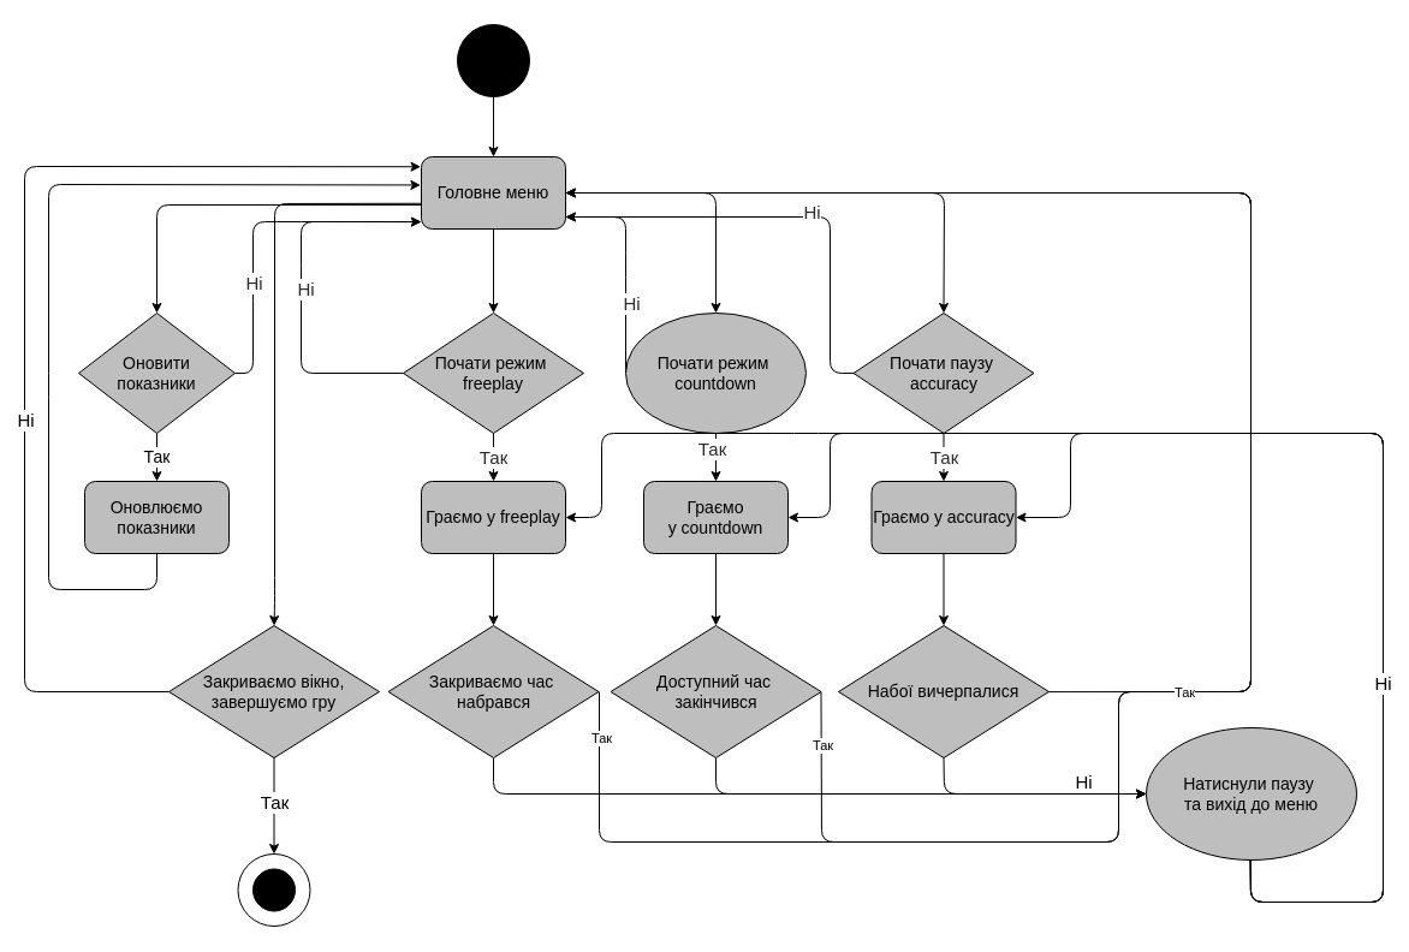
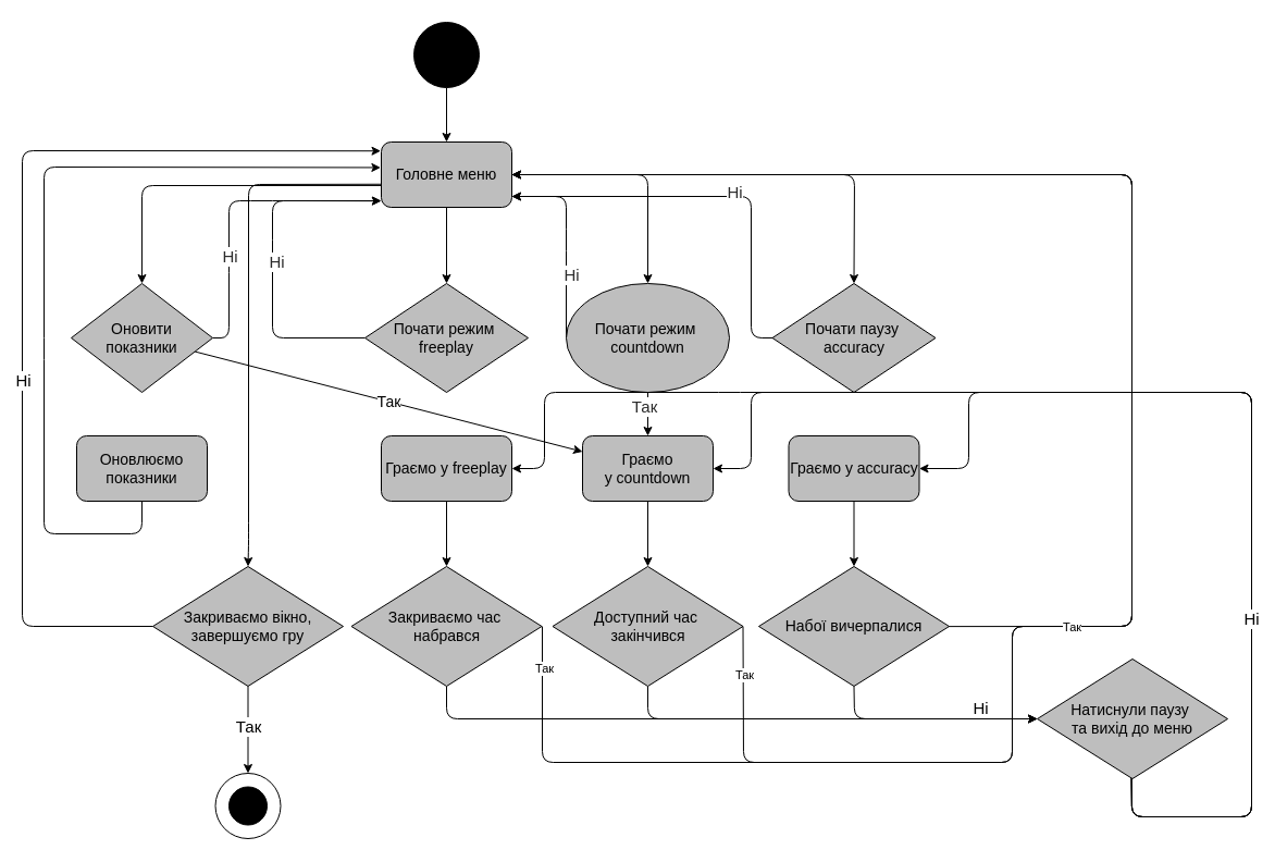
  <mxCell id="0" />
  <mxCell id="1" parent="0" />
  <mxCell id="2" style="edgeStyle=none;html=1;exitX=0.5;exitY=1;exitDx=0;exitDy=0;entryX=0.5;entryY=0;entryDx=0;entryDy=0;labelBackgroundColor=#FFFFFF;strokeColor=#000000;fontSize=15;fontColor=#2b2b2b;" parent="1" target="7" edge="1"><mxGeometry relative="1" as="geometry"><mxPoint x="410" y="80" as="sourcePoint" /></mxGeometry></mxCell>
  <mxCell id="3" style="edgeStyle=none;html=1;exitX=0.5;exitY=1;exitDx=0;exitDy=0;entryX=0.5;entryY=0;entryDx=0;entryDy=0;labelBackgroundColor=#FFFFFF;strokeColor=#000000;fontSize=15;fontColor=#2b2b2b;" parent="1" source="7" target="18" edge="1"><mxGeometry relative="1" as="geometry" /></mxCell>
  <mxCell id="4" style="edgeStyle=none;html=1;exitX=1;exitY=0.5;exitDx=0;exitDy=0;entryX=0.5;entryY=0;entryDx=0;entryDy=0;labelBackgroundColor=#FFFFFF;strokeColor=#000000;fontSize=15;fontColor=#2b2b2b;" parent="1" source="7" target="25" edge="1"><mxGeometry relative="1" as="geometry"><Array as="points"><mxPoint x="595" y="160" /></Array></mxGeometry></mxCell>
  <mxCell id="5" style="edgeStyle=none;html=1;exitX=1;exitY=0.5;exitDx=0;exitDy=0;entryX=0.5;entryY=0;entryDx=0;entryDy=0;labelBackgroundColor=#FFFFFF;strokeColor=#000000;fontSize=15;fontColor=#2b2b2b;" parent="1" source="7" target="31" edge="1"><mxGeometry relative="1" as="geometry"><Array as="points"><mxPoint x="785" y="160" /></Array></mxGeometry></mxCell>
  <mxCell id="6" style="edgeStyle=none;html=1;exitX=0.005;exitY=0.646;exitDx=0;exitDy=0;entryX=0.5;entryY=0;entryDx=0;entryDy=0;labelBackgroundColor=#FFFFFF;strokeColor=#000000;fontSize=15;fontColor=#000000;exitPerimeter=0;" parent="1" source="7" target="52" edge="1"><mxGeometry relative="1" as="geometry"><Array as="points"><mxPoint x="228" y="169" /><mxPoint x="228" y="490" /><mxPoint x="228" y="500" /></Array></mxGeometry></mxCell>
  <mxCell id="7" value="&lt;font style=&quot;font-size: 14px;&quot;&gt;Головне меню&lt;/font&gt;" style="rounded=1;whiteSpace=wrap;html=1;fontColor=#000000;fillColor=#bebebe;" parent="1" vertex="1"><mxGeometry x="350" y="130" width="120" height="60" as="geometry" /></mxCell>
  <mxCell id="8" style="edgeStyle=none;html=1;exitX=0.5;exitY=1;exitDx=0;exitDy=0;entryX=-0.005;entryY=0.391;entryDx=0;entryDy=0;labelBackgroundColor=#FFFFFF;strokeColor=#000000;fontSize=15;fontColor=#2b2b2b;entryPerimeter=0;" parent="1" source="9" target="7" edge="1"><mxGeometry relative="1" as="geometry"><Array as="points"><mxPoint x="130" y="490" /><mxPoint x="40" y="490" /><mxPoint x="40" y="320" /><mxPoint x="40" y="153" /></Array></mxGeometry></mxCell>
  <mxCell id="9" value="&lt;font style=&quot;font-size: 14px;&quot;&gt;Оновлюємо показники&lt;/font&gt;" style="rounded=1;whiteSpace=wrap;html=1;fontColor=#000000;fillColor=#bebebe;" parent="1" vertex="1"><mxGeometry x="70" y="400" width="120" height="60" as="geometry" /></mxCell>
  <mxCell id="10" style="edgeStyle=none;html=1;exitX=1;exitY=0.5;exitDx=0;exitDy=0;fontSize=14;fontColor=#000000;strokeColor=#000000;entryX=-0.002;entryY=0.903;entryDx=0;entryDy=0;entryPerimeter=0;" parent="1" source="13" target="7" edge="1"><mxGeometry relative="1" as="geometry"><mxPoint x="350" y="180" as="targetPoint" /><Array as="points"><mxPoint x="210" y="310" /><mxPoint x="210" y="240" /><mxPoint x="210" y="184" /><mxPoint x="240" y="184" /><mxPoint x="270" y="184" /></Array></mxGeometry></mxCell>
  <mxCell id="11" value="&lt;span style=&quot;background-color: rgb(255, 255, 255);&quot;&gt;Ні&lt;/span&gt;" style="edgeLabel;html=1;align=center;verticalAlign=middle;resizable=0;points=[];fontSize=15;fontColor=#2b2b2b;" parent="10" vertex="1" connectable="0"><mxGeometry x="-0.081" y="1" relative="1" as="geometry"><mxPoint x="1" y="38" as="offset" /></mxGeometry></mxCell>
- <mxCell id="12" value="&lt;span style=&quot;background-color: rgb(255, 255, 255);&quot;&gt;Так&lt;/span&gt;" style="edgeStyle=none;html=1;entryX=0.5;entryY=0;entryDx=0;entryDy=0;strokeColor=#000000;fontSize=14;fontColor=#000000;" parent="1" source="13" target="9" edge="1"><mxGeometry relative="1" as="geometry" /></mxCell>
+ <mxCell id="12" value="&lt;span style=&quot;background-color: rgb(255, 255, 255);&quot;&gt;Так&lt;/span&gt;" style="edgeStyle=none;html=1;strokeColor=#000000;fontSize=14;fontColor=#000000;" parent="1" source="13" target="27" edge="1"><mxGeometry relative="1" as="geometry" /></mxCell>
  <mxCell id="13" value="Оновити&lt;br&gt;показники" style="rhombus;whiteSpace=wrap;html=1;fontSize=14;fontColor=#000000;fillColor=#bebebe;" parent="1" vertex="1"><mxGeometry x="65" y="260" width="130" height="100" as="geometry" /></mxCell>
  <mxCell id="14" value="" style="endArrow=classic;html=1;fontSize=14;fontColor=#000000;exitX=0.002;exitY=0.666;exitDx=0;exitDy=0;entryX=0.5;entryY=0;entryDx=0;entryDy=0;strokeColor=#000000;exitPerimeter=0;" parent="1" source="7" target="13" edge="1"><mxGeometry width="50" height="50" relative="1" as="geometry"><mxPoint x="400" y="340" as="sourcePoint" /><mxPoint x="450" y="290" as="targetPoint" /><Array as="points"><mxPoint x="130" y="170" /></Array></mxGeometry></mxCell>
- <mxCell id="15" value="Так" style="edgeStyle=none;html=1;exitX=0.5;exitY=1;exitDx=0;exitDy=0;entryX=0.5;entryY=0;entryDx=0;entryDy=0;labelBackgroundColor=#FFFFFF;strokeColor=#000000;fontSize=15;fontColor=#2b2b2b;" parent="1" source="18" target="20" edge="1"><mxGeometry relative="1" as="geometry" /></mxCell>
  <mxCell id="16" style="edgeStyle=none;html=1;labelBackgroundColor=#FFFFFF;strokeColor=#000000;fontSize=15;fontColor=#2b2b2b;exitX=0;exitY=0.5;exitDx=0;exitDy=0;" parent="1" source="18" edge="1"><mxGeometry relative="1" as="geometry"><mxPoint x="340" y="300" as="sourcePoint" /><Array as="points"><mxPoint x="250" y="310" /><mxPoint x="250" y="230" /><mxPoint x="250" y="184" /></Array><mxPoint x="350" y="184" as="targetPoint" /></mxGeometry></mxCell>
  <mxCell id="17" value="&lt;span style=&quot;background-color: rgb(255, 255, 255);&quot;&gt;Ні&lt;/span&gt;" style="edgeLabel;html=1;align=center;verticalAlign=middle;resizable=0;points=[];fontSize=15;fontColor=#2b2b2b;" parent="16" vertex="1" connectable="0"><mxGeometry x="0.476" relative="1" as="geometry"><mxPoint x="-16" y="55" as="offset" /></mxGeometry></mxCell>
  <mxCell id="18" value="Почати режим&amp;nbsp;&lt;br&gt;freeplay" style="rhombus;whiteSpace=wrap;html=1;fontSize=14;fontColor=#000000;fillColor=#bebebe;" parent="1" vertex="1"><mxGeometry x="335" y="260" width="150" height="100" as="geometry" /></mxCell>
  <mxCell id="19" style="edgeStyle=none;html=1;exitX=0.5;exitY=1;exitDx=0;exitDy=0;entryX=0.5;entryY=0;entryDx=0;entryDy=0;labelBackgroundColor=#FFFFFF;strokeColor=#000000;fontSize=15;fontColor=#2b2b2b;" parent="1" source="20" target="37" edge="1"><mxGeometry relative="1" as="geometry" /></mxCell>
  <mxCell id="20" value="&lt;span style=&quot;font-size: 14px;&quot;&gt;Граємо у&amp;nbsp;&lt;/span&gt;&lt;span style=&quot;font-size: 14px;&quot;&gt;freeplay&lt;/span&gt;" style="rounded=1;whiteSpace=wrap;html=1;fontColor=#000000;fillColor=#bebebe;" parent="1" vertex="1"><mxGeometry x="350" y="400" width="120" height="60" as="geometry" /></mxCell>
  <mxCell id="21" style="edgeStyle=none;html=1;exitX=0.5;exitY=1;exitDx=0;exitDy=0;entryX=0.5;entryY=0;entryDx=0;entryDy=0;labelBackgroundColor=#FFFFFF;strokeColor=#000000;fontSize=15;fontColor=#2b2b2b;" parent="1" source="25" target="27" edge="1"><mxGeometry relative="1" as="geometry" /></mxCell>
  <mxCell id="22" value="&lt;span style=&quot;background-color: rgb(255, 255, 255);&quot;&gt;Так&lt;/span&gt;" style="edgeLabel;html=1;align=center;verticalAlign=middle;resizable=0;points=[];fontSize=15;fontColor=#2b2b2b;" parent="21" vertex="1" connectable="0"><mxGeometry x="-0.4" y="-4" relative="1" as="geometry"><mxPoint as="offset" /></mxGeometry></mxCell>
  <mxCell id="23" style="edgeStyle=none;html=1;exitX=0;exitY=0.5;exitDx=0;exitDy=0;labelBackgroundColor=#FFFFFF;strokeColor=#000000;fontSize=15;fontColor=#2b2b2b;" parent="1" source="25" edge="1"><mxGeometry relative="1" as="geometry"><mxPoint x="470" y="180" as="targetPoint" /><Array as="points"><mxPoint x="520" y="220" /><mxPoint x="520" y="180" /></Array></mxGeometry></mxCell>
  <mxCell id="24" value="&lt;span style=&quot;background-color: rgb(255, 255, 255);&quot;&gt;Ні&lt;/span&gt;" style="edgeLabel;html=1;align=center;verticalAlign=middle;resizable=0;points=[];fontSize=15;fontColor=#2b2b2b;" parent="23" vertex="1" connectable="0"><mxGeometry x="-0.349" y="-4" relative="1" as="geometry"><mxPoint as="offset" /></mxGeometry></mxCell>
  <mxCell id="25" value="Почати режим&amp;nbsp;&lt;br&gt;countdown" style="ellipse;whiteSpace=wrap;html=1;fontSize=14;fontColor=#000000;fillColor=#bebebe;" parent="1" vertex="1"><mxGeometry x="520" y="260" width="150" height="100" as="geometry" /></mxCell>
  <mxCell id="26" style="edgeStyle=none;html=1;exitX=0.5;exitY=1;exitDx=0;exitDy=0;labelBackgroundColor=#FFFFFF;strokeColor=#000000;fontSize=15;fontColor=#2b2b2b;" parent="1" source="27" target="40" edge="1"><mxGeometry relative="1" as="geometry" /></mxCell>
  <mxCell id="27" value="&lt;span style=&quot;font-size: 14px;&quot;&gt;Граємо у&amp;nbsp;&lt;/span&gt;&lt;span style=&quot;font-size: 14px;&quot;&gt;countdown&lt;/span&gt;" style="rounded=1;whiteSpace=wrap;html=1;fontColor=#000000;fillColor=#bebebe;" parent="1" vertex="1"><mxGeometry x="535" y="400" width="120" height="60" as="geometry" /></mxCell>
- <mxCell id="28" value="Так" style="edgeStyle=none;html=1;exitX=0.5;exitY=1;exitDx=0;exitDy=0;entryX=0.5;entryY=0;entryDx=0;entryDy=0;labelBackgroundColor=#FFFFFF;strokeColor=#000000;fontSize=15;fontColor=#2b2b2b;" parent="1" source="31" target="33" edge="1"><mxGeometry relative="1" as="geometry" /></mxCell>
  <mxCell id="29" style="edgeStyle=none;html=1;labelBackgroundColor=#FFFFFF;strokeColor=#000000;fontSize=15;fontColor=#2b2b2b;exitX=0;exitY=0.5;exitDx=0;exitDy=0;" parent="1" source="31" edge="1"><mxGeometry relative="1" as="geometry"><mxPoint x="690" y="310" as="sourcePoint" /><mxPoint x="470" y="180" as="targetPoint" /><Array as="points"><mxPoint x="690" y="310" /><mxPoint x="690" y="180" /></Array></mxGeometry></mxCell>
  <mxCell id="30" value="&lt;span style=&quot;background-color: rgb(255, 255, 255);&quot;&gt;Ні&lt;/span&gt;" style="edgeLabel;html=1;align=center;verticalAlign=middle;resizable=0;points=[];fontSize=15;fontColor=#2b2b2b;" parent="29" vertex="1" connectable="0"><mxGeometry x="-0.117" y="-2" relative="1" as="geometry"><mxPoint x="-2" y="-3" as="offset" /></mxGeometry></mxCell>
  <mxCell id="31" value="Почати паузу&amp;nbsp;&lt;br&gt;accuracy" style="rhombus;whiteSpace=wrap;html=1;fontSize=14;fontColor=#000000;fillColor=#bebebe;" parent="1" vertex="1"><mxGeometry x="709.5" y="260" width="150" height="100" as="geometry" /></mxCell>
  <mxCell id="32" style="edgeStyle=none;html=1;entryX=0.5;entryY=0;entryDx=0;entryDy=0;labelBackgroundColor=#FFFFFF;strokeColor=#000000;fontSize=15;fontColor=#2b2b2b;" parent="1" source="33" target="43" edge="1"><mxGeometry relative="1" as="geometry" /></mxCell>
  <mxCell id="33" value="&lt;span style=&quot;font-size: 14px;&quot;&gt;Граємо у&amp;nbsp;&lt;/span&gt;&lt;span style=&quot;font-size: 14px;&quot;&gt;accuracy&lt;/span&gt;" style="rounded=1;whiteSpace=wrap;html=1;fontColor=#000000;fillColor=#bebebe;" parent="1" vertex="1"><mxGeometry x="724.5" y="400" width="120" height="60" as="geometry" /></mxCell>
  <mxCell id="34" style="edgeStyle=none;html=1;exitX=0.5;exitY=1;exitDx=0;exitDy=0;entryX=0;entryY=0.5;entryDx=0;entryDy=0;labelBackgroundColor=#FFFFFF;strokeColor=#000000;fontSize=15;fontColor=#2b2b2b;" parent="1" source="37" target="47" edge="1"><mxGeometry relative="1" as="geometry"><Array as="points"><mxPoint x="410" y="660" /></Array></mxGeometry></mxCell>
  <mxCell id="35" style="edgeStyle=none;html=1;labelBackgroundColor=#FFFFFF;strokeColor=#000000;fontSize=15;fontColor=#000000;" parent="1" edge="1"><mxGeometry relative="1" as="geometry"><mxPoint x="470" y="160" as="targetPoint" /><Array as="points"><mxPoint x="498" y="700" /><mxPoint x="930" y="700" /><mxPoint x="930" y="575" /><mxPoint x="1040" y="575" /><mxPoint x="1040" y="160" /><mxPoint x="540" y="160" /></Array><mxPoint x="498" y="575" as="sourcePoint" /></mxGeometry></mxCell>
  <mxCell id="36" value="&lt;font style=&quot;background-color: rgb(255, 255, 255);&quot; color=&quot;#000000&quot;&gt;Так&lt;/font&gt;" style="edgeLabel;html=1;align=center;verticalAlign=middle;resizable=0;points=[];" parent="35" vertex="1" connectable="0"><mxGeometry x="-0.957" y="1" relative="1" as="geometry"><mxPoint as="offset" /></mxGeometry></mxCell>
  <mxCell id="37" value="Закриваємо час&amp;nbsp;&lt;br&gt;набрався" style="rhombus;whiteSpace=wrap;html=1;fontSize=14;fontColor=#000000;fillColor=#bebebe;" parent="1" vertex="1"><mxGeometry x="322.5" y="520" width="175" height="110" as="geometry" /></mxCell>
  <mxCell id="38" style="edgeStyle=none;html=1;exitX=0.5;exitY=1;exitDx=0;exitDy=0;entryX=0;entryY=0.5;entryDx=0;entryDy=0;labelBackgroundColor=#FFFFFF;strokeColor=#000000;fontSize=15;fontColor=#2b2b2b;" parent="1" source="40" target="47" edge="1"><mxGeometry relative="1" as="geometry"><Array as="points"><mxPoint x="595" y="660" /></Array></mxGeometry></mxCell>
  <mxCell id="39" value="&lt;span style=&quot;background-color: rgb(255, 255, 255);&quot;&gt;Ні&lt;/span&gt;" style="edgeLabel;html=1;align=center;verticalAlign=middle;resizable=0;points=[];fontSize=15;fontColor=#000000;" parent="38" vertex="1" connectable="0"><mxGeometry x="-0.951" y="1" relative="1" as="geometry"><mxPoint x="304" y="9" as="offset" /></mxGeometry></mxCell>
  <mxCell id="40" value="Доступний час&amp;nbsp;&lt;br&gt;закінчився" style="rhombus;whiteSpace=wrap;html=1;fontSize=14;fontColor=#000000;fillColor=#bebebe;" parent="1" vertex="1"><mxGeometry x="507.5" y="520" width="175" height="110" as="geometry" /></mxCell>
  <mxCell id="41" style="edgeStyle=none;html=1;entryX=0;entryY=0.5;entryDx=0;entryDy=0;labelBackgroundColor=#FFFFFF;strokeColor=#000000;fontSize=15;fontColor=#2b2b2b;exitX=0.5;exitY=1;exitDx=0;exitDy=0;" parent="1" source="43" target="47" edge="1"><mxGeometry relative="1" as="geometry"><Array as="points"><mxPoint x="785" y="660" /><mxPoint x="900" y="660" /></Array></mxGeometry></mxCell>
  <mxCell id="42" style="edgeStyle=none;html=1;exitX=0.995;exitY=0.501;exitDx=0;exitDy=0;entryX=1;entryY=0.5;entryDx=0;entryDy=0;labelBackgroundColor=#FFFFFF;strokeColor=#000000;fontSize=15;fontColor=#000000;exitPerimeter=0;" parent="1" target="7" edge="1"><mxGeometry relative="1" as="geometry"><Array as="points"><mxPoint x="1040" y="575" /><mxPoint x="1040" y="160" /><mxPoint x="529" y="160" /><mxPoint x="547" y="160" /></Array><mxPoint x="870.125" y="575.11" as="sourcePoint" /><mxPoint x="477" y="160" as="targetPoint" /></mxGeometry></mxCell>
  <mxCell id="43" value="Набої вичерпалися" style="rhombus;whiteSpace=wrap;html=1;fontSize=14;fontColor=#000000;fillColor=#bebebe;" parent="1" vertex="1"><mxGeometry x="697" y="520" width="175" height="110" as="geometry" /></mxCell>
  <mxCell id="44" style="edgeStyle=none;html=1;exitX=0.495;exitY=0.995;exitDx=0;exitDy=0;labelBackgroundColor=#FFFFFF;strokeColor=#000000;fontSize=15;fontColor=#000000;entryX=1;entryY=0.5;entryDx=0;entryDy=0;exitPerimeter=0;" parent="1" source="47" target="20" edge="1"><mxGeometry relative="1" as="geometry"><mxPoint x="470" y="410" as="targetPoint" /><Array as="points"><mxPoint x="1040" y="750" /><mxPoint x="1150" y="750" /><mxPoint x="1150" y="360" /><mxPoint x="670" y="360" /><mxPoint x="500" y="360" /><mxPoint x="500" y="430" /></Array></mxGeometry></mxCell>
  <mxCell id="45" style="edgeStyle=none;html=1;exitX=0.495;exitY=0.996;exitDx=0;exitDy=0;entryX=1;entryY=0.5;entryDx=0;entryDy=0;labelBackgroundColor=#FFFFFF;strokeColor=#000000;fontSize=15;fontColor=#000000;exitPerimeter=0;" parent="1" source="47" target="27" edge="1"><mxGeometry relative="1" as="geometry"><Array as="points"><mxPoint x="1040" y="750" /><mxPoint x="1150" y="750" /><mxPoint x="1150" y="360" /><mxPoint x="690" y="360" /><mxPoint x="690" y="430" /></Array></mxGeometry></mxCell>
  <mxCell id="46" value="Ні" style="edgeStyle=none;html=1;exitX=0.494;exitY=0.995;exitDx=0;exitDy=0;entryX=1;entryY=0.5;entryDx=0;entryDy=0;labelBackgroundColor=#FFFFFF;strokeColor=#000000;fontSize=15;fontColor=#000000;exitPerimeter=0;" parent="1" source="47" target="33" edge="1"><mxGeometry x="-0.28" relative="1" as="geometry"><Array as="points"><mxPoint x="1040" y="750" /><mxPoint x="1150" y="750" /><mxPoint x="1150" y="360" /><mxPoint x="890" y="360" /><mxPoint x="890" y="430" /></Array><mxPoint as="offset" /></mxGeometry></mxCell>
- <mxCell id="47" value="Натиснули паузу&amp;nbsp;&lt;br&gt;та вихід до меню" style="ellipse;whiteSpace=wrap;html=1;fontSize=14;fontColor=#000000;fillColor=#bebebe;" parent="1" vertex="1"><mxGeometry x="953" y="605" width="175" height="110" as="geometry" /></mxCell>
+ <mxCell id="47" value="Натиснули паузу&amp;nbsp;&lt;br&gt;та вихід до меню" style="rhombus;whiteSpace=wrap;html=1;fontSize=14;fontColor=#000000;fillColor=#bebebe;" parent="1" vertex="1"><mxGeometry x="953" y="605" width="175" height="110" as="geometry" /></mxCell>
  <mxCell id="48" style="edgeStyle=none;html=1;exitX=0.5;exitY=1;exitDx=0;exitDy=0;entryX=0.5;entryY=0;entryDx=0;entryDy=0;labelBackgroundColor=#FFFFFF;strokeColor=#000000;fontSize=15;fontColor=#000000;" parent="1" source="52" target="54" edge="1"><mxGeometry relative="1" as="geometry"><Array as="points" /></mxGeometry></mxCell>
  <mxCell id="49" value="&lt;span style=&quot;background-color: rgb(255, 255, 255);&quot;&gt;Так&lt;/span&gt;" style="edgeLabel;html=1;align=center;verticalAlign=middle;resizable=0;points=[];fontSize=15;fontColor=#000000;" parent="48" vertex="1" connectable="0"><mxGeometry x="0.315" y="6" relative="1" as="geometry"><mxPoint x="-6" y="-17" as="offset" /></mxGeometry></mxCell>
  <mxCell id="50" style="edgeStyle=none;html=1;exitX=0;exitY=0.5;exitDx=0;exitDy=0;entryX=-0.004;entryY=0.137;entryDx=0;entryDy=0;entryPerimeter=0;labelBackgroundColor=#FFFFFF;strokeColor=#000000;fontSize=15;fontColor=#000000;" parent="1" source="52" target="7" edge="1"><mxGeometry relative="1" as="geometry"><Array as="points"><mxPoint y="575" x="20" /><mxPoint y="138" x="20" /></Array></mxGeometry></mxCell>
  <mxCell id="51" value="&lt;span style=&quot;background-color: rgb(255, 255, 255);&quot;&gt;Ні&lt;/span&gt;" style="edgeLabel;html=1;align=center;verticalAlign=middle;resizable=0;points=[];fontSize=15;fontColor=#000000;" parent="50" vertex="1" connectable="0"><mxGeometry x="-0.206" y="-6" relative="1" as="geometry"><mxPoint x="-6" y="5" as="offset" /></mxGeometry></mxCell>
  <mxCell id="52" value="Закриваємо вікно,&lt;br&gt;завершуємо гру" style="rhombus;whiteSpace=wrap;html=1;fontSize=14;fontColor=#000000;fillColor=#bebebe;" parent="1" vertex="1"><mxGeometry x="140" y="520" width="175" height="110" as="geometry" /></mxCell>
  <mxCell id="53" value="" style="ellipse;whiteSpace=wrap;html=1;aspect=fixed;labelBackgroundColor=#FFFFFF;fontSize=15;fontColor=#000000;fillColor=#000000;" parent="1" vertex="1"><mxGeometry x="380" y="20" width="60" height="60" as="geometry" /></mxCell>
  <mxCell id="54" value="" style="ellipse;whiteSpace=wrap;html=1;aspect=fixed;labelBackgroundColor=#FFFFFF;fontSize=15;fontColor=#000000;fillColor=#FFFFFF;strokeColor=#000000;" parent="1" vertex="1"><mxGeometry x="197.5" y="710" width="60" height="60" as="geometry" /></mxCell>
  <mxCell id="55" value="" style="ellipse;whiteSpace=wrap;html=1;aspect=fixed;labelBackgroundColor=#FFFFFF;fontSize=15;fontColor=#000000;fillColor=#000000;strokeColor=#000000;" parent="1" vertex="1"><mxGeometry x="210" y="722.5" width="35" height="35" as="geometry" /></mxCell>
  <mxCell id="56" value="" style="endArrow=classic;html=1;rounded=1;curved=0;exitX=1;exitY=0.5;exitDx=0;exitDy=0;entryX=1;entryY=0.5;entryDx=0;entryDy=0;strokeColor=#000000;" parent="1" source="40" target="7" edge="1"><mxGeometry width="50" height="50" relative="1" as="geometry"><mxPoint x="720" y="770" as="sourcePoint" /><mxPoint x="770" y="720" as="targetPoint" /><Array as="points"><mxPoint x="683" y="700" /><mxPoint x="930" y="700" /><mxPoint x="930" y="575" /><mxPoint x="1040" y="575" /><mxPoint x="1040" y="160" /></Array></mxGeometry></mxCell>
  <mxCell id="57" value="&lt;span style=&quot;background-color: rgb(255, 255, 255);&quot;&gt;&lt;font color=&quot;#000000&quot;&gt;Так&lt;/font&gt;&lt;/span&gt;" style="edgeLabel;html=1;align=center;verticalAlign=middle;resizable=0;points=[];" parent="56" vertex="1" connectable="0"><mxGeometry x="-0.943" y="1" relative="1" as="geometry"><mxPoint as="offset" /></mxGeometry></mxCell>
  <mxCell id="58" value="&lt;font style=&quot;background-color: rgb(255, 255, 255);&quot; color=&quot;#000000&quot;&gt;Так&lt;/font&gt;" style="edgeLabel;html=1;align=center;verticalAlign=middle;resizable=0;points=[];" parent="56" vertex="1" connectable="0"><mxGeometry x="-0.306" relative="1" as="geometry"><mxPoint as="offset" /></mxGeometry></mxCell>
